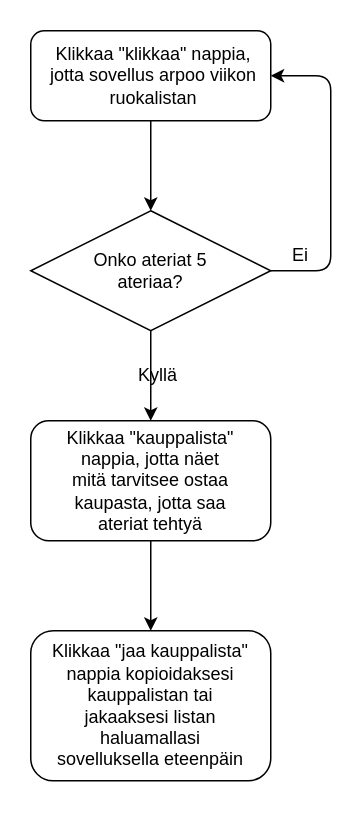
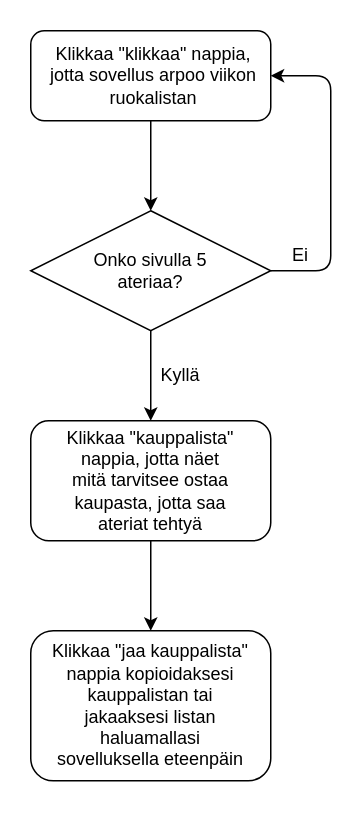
  <mxCell id="0" />
  <mxCell id="1" parent="0" />
  <mxCell id="2" value="" style="rounded=1;whiteSpace=wrap;html=1;" parent="1" vertex="1"><mxGeometry x="20" y="20" width="160" height="60" as="geometry" /></mxCell>
  <mxCell id="3" value="" style="rhombus;whiteSpace=wrap;html=1;" parent="1" vertex="1"><mxGeometry x="20" y="140" width="160" height="80" as="geometry" /></mxCell>
  <mxCell id="4" value="" style="endArrow=classic;html=1;entryX=0.5;entryY=0;entryDx=0;entryDy=0;exitX=0.5;exitY=1;exitDx=0;exitDy=0;" parent="1" source="2" target="3" edge="1"><mxGeometry width="50" height="50" relative="1" as="geometry"><mxPoint x="80" y="130" as="sourcePoint" /><mxPoint x="130" y="80" as="targetPoint" /></mxGeometry></mxCell>
  <mxCell id="5" value="" style="endArrow=classic;html=1;entryX=1;entryY=0.5;entryDx=0;entryDy=0;" parent="1" source="3" target="2" edge="1"><mxGeometry width="50" height="50" relative="1" as="geometry"><mxPoint x="150" y="230" as="sourcePoint" /><mxPoint x="220.711" y="180" as="targetPoint" /><Array as="points"><mxPoint x="220" y="180" /><mxPoint x="220" y="50" /></Array></mxGeometry></mxCell>
  <mxCell id="6" value="" style="endArrow=classic;html=1;exitX=0.5;exitY=1;exitDx=0;exitDy=0;entryX=0.5;entryY=0;entryDx=0;entryDy=0;" parent="1" source="3" target="7" edge="1"><mxGeometry width="50" height="50" relative="1" as="geometry"><mxPoint x="124" y="90" as="sourcePoint" /><mxPoint x="114" y="280" as="targetPoint" /><Array as="points" /></mxGeometry></mxCell>
  <mxCell id="7" value="" style="rounded=1;whiteSpace=wrap;html=1;" parent="1" vertex="1"><mxGeometry x="20" y="280" width="160" height="80" as="geometry" /></mxCell>
  <mxCell id="8" value="" style="rounded=1;whiteSpace=wrap;html=1;" parent="1" vertex="1"><mxGeometry x="20" y="420" width="160" height="100" as="geometry" /></mxCell>
  <mxCell id="9" value="Klikkaa &quot;klikkaa&quot; nappia, jotta sovellus arpoo viikon ruokalistan" style="text;html=1;strokeColor=none;fillColor=none;align=center;verticalAlign=middle;whiteSpace=wrap;rounded=0;" parent="1" vertex="1"><mxGeometry x="24" y="40" width="156" height="20" as="geometry" /></mxCell>
  <mxCell id="10" value="" style="endArrow=classic;html=1;exitX=0.5;exitY=1;exitDx=0;exitDy=0;entryX=0.5;entryY=0;entryDx=0;entryDy=0;" parent="1" source="7" target="8" edge="1"><mxGeometry width="50" height="50" relative="1" as="geometry"><mxPoint x="110" y="230" as="sourcePoint" /><mxPoint x="110" y="290" as="targetPoint" /><Array as="points" /></mxGeometry></mxCell>
- <mxCell id="11" value="Onko ateriat 5 ateriaa?" style="text;html=1;strokeColor=none;fillColor=none;align=center;verticalAlign=middle;whiteSpace=wrap;rounded=0;" parent="1" vertex="1"><mxGeometry x="40" y="160" width="120" height="40" as="geometry" /></mxCell>
+ <mxCell id="11" value="Onko sivulla 5 ateriaa?" style="text;html=1;strokeColor=none;fillColor=none;align=center;verticalAlign=middle;whiteSpace=wrap;rounded=0;" parent="1" vertex="1"><mxGeometry x="40" y="160" width="120" height="40" as="geometry" /></mxCell>
  <mxCell id="12" value="Klikkaa &quot;kauppalista&quot; nappia, jotta näet mitä tarvitsee ostaa kaupasta, jotta saa ateriat tehtyä" style="text;html=1;strokeColor=none;fillColor=none;align=center;verticalAlign=middle;whiteSpace=wrap;rounded=0;" parent="1" vertex="1"><mxGeometry x="40" y="300" width="120" height="40" as="geometry" /></mxCell>
  <mxCell id="13" value="Ei" style="text;html=1;strokeColor=none;fillColor=none;align=center;verticalAlign=middle;whiteSpace=wrap;rounded=0;" parent="1" vertex="1"><mxGeometry x="180" y="160" width="40" height="20" as="geometry" /></mxCell>
- <mxCell id="14" value="Kyllä" style="text;html=1;strokeColor=none;fillColor=none;align=center;verticalAlign=middle;whiteSpace=wrap;rounded=0;" parent="1" vertex="1"><mxGeometry x="85" y="240" width="40" height="20" as="geometry" /></mxCell>
+ <mxCell id="14" value="Kyllä" style="text;html=1;strokeColor=none;fillColor=none;align=center;verticalAlign=middle;whiteSpace=wrap;rounded=0;" parent="1" vertex="1"><mxGeometry x="100" y="240" width="40" height="20" as="geometry" /></mxCell>
  <mxCell id="15" style="edgeStyle=orthogonalEdgeStyle;rounded=0;orthogonalLoop=1;jettySize=auto;html=1;exitX=0.5;exitY=1;exitDx=0;exitDy=0;" parent="1" source="12" target="12" edge="1"><mxGeometry relative="1" as="geometry" /></mxCell>
  <mxCell id="16" value="Klikkaa &quot;jaa kauppalista&quot; nappia kopioidaksesi kauppalistan tai jakaaksesi listan haluamallasi sovelluksella eteenpäin" style="text;html=1;strokeColor=none;fillColor=none;align=center;verticalAlign=middle;whiteSpace=wrap;rounded=0;" parent="1" vertex="1"><mxGeometry x="30" y="425" width="140" height="90" as="geometry" /></mxCell>
